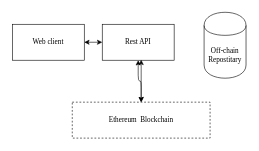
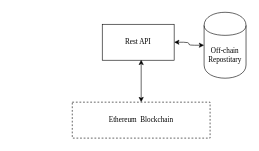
  <mxCell id="0" />
  <mxCell id="1" parent="0" />
  <mxCell id="2" value="Ethereum&amp;nbsp; Blockchain" style="rounded=0;whiteSpace=wrap;html=1;fontFamily=Verdana;dashed=1;" parent="1" vertex="1"><mxGeometry x="120" y="170" width="230" height="60" as="geometry" /></mxCell>
- <mxCell id="3" value="" style="endArrow=classic;startArrow=classic;html=1;fontFamily=Verdana;fontSize=11;fontColor=#000000;align=center;strokeColor=#000000;edgeStyle=orthogonalEdgeStyle;" parent="1" source="4" target="2" edge="1"><mxGeometry relative="1" as="geometry" /></mxCell>
+ <mxCell id="3" value="" style="endArrow=classic;startArrow=classic;html=1;fontFamily=Verdana;fontSize=11;fontColor=#000000;align=center;strokeColor=#000000;edgeStyle=orthogonalEdgeStyle;" parent="1" source="4" target="7" edge="1"><mxGeometry relative="1" as="geometry" /></mxCell>
  <mxCell id="4" value="Rest API" style="rounded=0;whiteSpace=wrap;html=1;fontFamily=Verdana;" parent="1" vertex="1"><mxGeometry x="170" y="40" width="120" height="60" as="geometry" /></mxCell>
- <mxCell id="5" style="endArrow=classic;startArrow=classic;html=1;fontFamily=Verdana;fontSize=11;fontColor=#000000;align=center;strokeColor=#000000;edgeStyle=orthogonalEdgeStyle;" parent="1" source="6" target="4" edge="1"><mxGeometry relative="1" as="geometry" /></mxCell>
- <mxCell id="6" value="Web client" style="rounded=0;whiteSpace=wrap;html=1;fontFamily=Verdana;" parent="1" vertex="1"><mxGeometry x="20" y="40" width="120" height="60" as="geometry" /></mxCell>
  <mxCell id="7" value="Off-chain Repostitary" style="shape=cylinder;whiteSpace=wrap;html=1;boundedLbl=1;backgroundOutline=1;fontFamily=Verdana;" parent="1" vertex="1"><mxGeometry x="340" y="20" width="70" height="110" as="geometry" /></mxCell>
  <mxCell id="8" value="" style="endArrow=classic;startArrow=classic;html=1;fontFamily=Verdana;" parent="1" source="2" edge="1"><mxGeometry width="50" height="50" relative="1" as="geometry"><mxPoint x="235" y="149.289" as="sourcePoint" /><mxPoint x="235" y="99.289" as="targetPoint" /></mxGeometry></mxCell>
